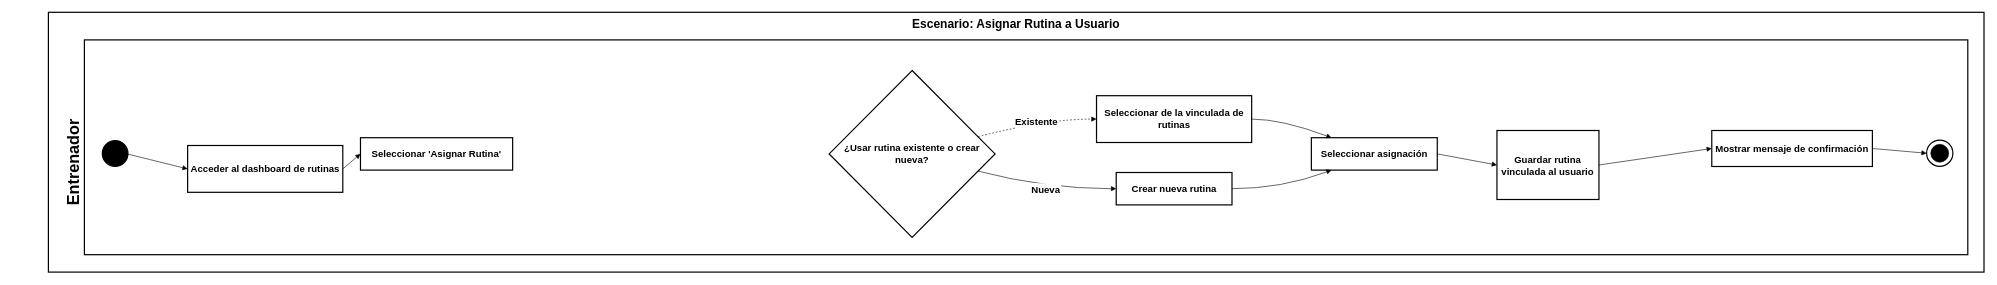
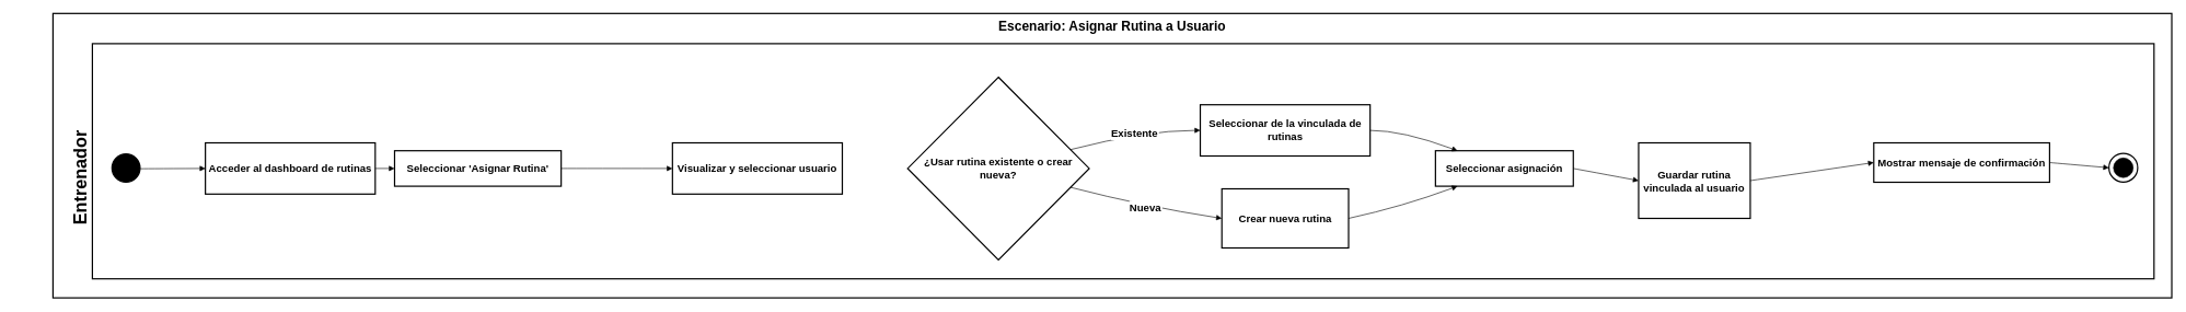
  <mxCell id="0" />
  <mxCell id="1" parent="0" />
  <mxCell id="2" value="Escenario: Asignar Rutina a Usuario" style="whiteSpace=wrap;strokeWidth=2;verticalAlign=top;fontSize=20;fontStyle=1" parent="1" vertex="1"><mxGeometry x="80" y="20" width="3226" height="433" as="geometry" /></mxCell>
  <mxCell id="3" value="" style="whiteSpace=wrap;strokeWidth=2;verticalAlign=top;" parent="2" vertex="1"><mxGeometry x="60" y="46" width="3139" height="358" as="geometry" /></mxCell>
  <mxCell id="4" value="" style="ellipse;aspect=fixed;strokeWidth=2;whiteSpace=wrap;fillColor=#000000;" parent="3" vertex="1"><mxGeometry x="29.838" y="168" width="42.768" height="42.768" as="geometry" /></mxCell>
- <mxCell id="5" value="Acceder al dashboard de rutinas" style="whiteSpace=wrap;strokeWidth=2;fontSize=16;fontStyle=1" parent="3" vertex="1"><mxGeometry x="172.068" y="176" width="258.599" height="78" as="geometry" /></mxCell>
+ <mxCell id="5" value="Acceder al dashboard de rutinas" style="whiteSpace=wrap;strokeWidth=2;fontSize=16;fontStyle=1" parent="3" vertex="1"><mxGeometry x="172.068" y="151" width="258.599" height="78" as="geometry" /></mxCell>
  <mxCell id="6" value="Seleccionar 'Asignar Rutina'" style="whiteSpace=wrap;strokeWidth=2;fontSize=16;fontStyle=1" parent="3" vertex="1"><mxGeometry x="460.129" y="163" width="253.626" height="54" as="geometry" /></mxCell>
+ <mxCell id="7" value="Visualizar y seleccionar usuario" style="whiteSpace=wrap;strokeWidth=2;fontSize=16;fontStyle=1" parent="3" vertex="1"><mxGeometry x="883.217" y="151" width="258.599" height="78" as="geometry" /></mxCell>
  <mxCell id="8" value="¿Usar rutina existente o crear nueva?" style="rhombus;strokeWidth=2;whiteSpace=wrap;fontSize=16;fontStyle=1" parent="3" vertex="1"><mxGeometry x="1241.278" y="51" width="276.503" height="278" as="geometry" /></mxCell>
  <mxCell id="9" value="Seleccionar de la vinculada de rutinas" style="whiteSpace=wrap;strokeWidth=2;fontSize=16;fontStyle=1" parent="3" vertex="1"><mxGeometry x="1686.864" y="93" width="258.599" height="78" as="geometry" /></mxCell>
- <mxCell id="10" value="Crear nueva rutina" style="whiteSpace=wrap;strokeWidth=2;fontSize=16;fontStyle=1" parent="3" vertex="1"><mxGeometry x="1719.687" y="221" width="192.955" height="54" as="geometry" /></mxCell>
+ <mxCell id="10" value="Crear nueva rutina" style="whiteSpace=wrap;strokeWidth=2;fontSize=16;fontStyle=1" parent="3" vertex="1"><mxGeometry x="1719.687" y="221" width="192.955" height="90" as="geometry" /></mxCell>
  <mxCell id="11" value="Seleccionar asignación" style="whiteSpace=wrap;strokeWidth=2;fontSize=16;fontStyle=1" parent="3" vertex="1"><mxGeometry x="2044.925" y="163" width="209.863" height="54" as="geometry" /></mxCell>
  <mxCell id="12" value="Guardar rutina vinculada al usuario" style="whiteSpace=wrap;strokeWidth=2;fontSize=16;fontStyle=1" parent="3" vertex="1"><mxGeometry x="2354.25" y="151" width="170" height="115" as="geometry" /></mxCell>
  <mxCell id="13" value="Mostrar mensaje de confirmación" style="whiteSpace=wrap;strokeWidth=2;fontSize=16;fontStyle=1" parent="3" vertex="1"><mxGeometry x="2712.31" y="151" width="267.69" height="60" as="geometry" /></mxCell>
  <mxCell id="14" value="" style="ellipse;aspect=fixed;strokeWidth=2;whiteSpace=wrap;" parent="3" vertex="1"><mxGeometry x="3070.372" y="167" width="43.763" height="43.763" as="geometry" /></mxCell>
  <mxCell id="15" value="" style="curved=1;startArrow=none;endArrow=block;exitX=1;exitY=0.53;entryX=0;entryY=0.5;rounded=0;" parent="3" source="4" target="5" edge="1"><mxGeometry relative="1" as="geometry"><Array as="points" /></mxGeometry></mxCell>
  <mxCell id="16" value="" style="curved=1;startArrow=none;endArrow=block;exitX=1;exitY=0.5;entryX=0;entryY=0.5;rounded=0;" parent="3" source="5" target="6" edge="1"><mxGeometry relative="1" as="geometry"><Array as="points" /></mxGeometry></mxCell>
- <mxCell id="18" value="Existente" style="curved=1;startArrow=none;endArrow=block;exitX=1;exitY=0.37;entryX=0;entryY=0.5;rounded=0;fontSize=16;fontStyle=1;dashed=1;" parent="3" source="8" target="9" edge="1"><mxGeometry relative="1" as="geometry"><Array as="points"><mxPoint x="1602.322" y="132" /></Array></mxGeometry></mxCell>
+ <mxCell id="17" value="" style="curved=1;startArrow=none;endArrow=block;exitX=1;exitY=0.5;entryX=0;entryY=0.5;rounded=0;" parent="3" source="6" target="7" edge="1"><mxGeometry relative="1" as="geometry"><Array as="points" /></mxGeometry></mxCell>
+ <mxCell id="18" value="Existente" style="curved=1;startArrow=none;endArrow=block;exitX=1;exitY=0.37;entryX=0;entryY=0.5;rounded=0;fontSize=16;fontStyle=1" parent="3" source="8" target="9" edge="1"><mxGeometry relative="1" as="geometry"><Array as="points"><mxPoint x="1602.322" y="132" /></Array></mxGeometry></mxCell>
  <mxCell id="19" value="Nueva" style="curved=1;startArrow=none;endArrow=block;exitX=1;exitY=0.63;entryX=0;entryY=0.5;rounded=0;fontSize=16;fontStyle=1" parent="3" source="8" target="10" edge="1"><mxGeometry relative="1" as="geometry"><Array as="points"><mxPoint x="1602.322" y="248" /></Array></mxGeometry></mxCell>
  <mxCell id="20" value="" style="curved=1;startArrow=none;endArrow=block;exitX=1;exitY=0.5;entryX=0.16;entryY=0;rounded=0;" parent="3" source="9" target="11" edge="1"><mxGeometry relative="1" as="geometry"><Array as="points"><mxPoint x="1995.195" y="132" /></Array></mxGeometry></mxCell>
  <mxCell id="21" value="" style="curved=1;startArrow=none;endArrow=block;exitX=1;exitY=0.5;entryX=0.16;entryY=1;rounded=0;" parent="3" source="10" target="11" edge="1"><mxGeometry relative="1" as="geometry"><Array as="points"><mxPoint x="1995.195" y="248" /></Array></mxGeometry></mxCell>
  <mxCell id="22" value="" style="curved=1;startArrow=none;endArrow=block;exitX=1;exitY=0.5;entryX=0;entryY=0.5;rounded=0;" parent="3" source="11" target="12" edge="1"><mxGeometry relative="1" as="geometry"><Array as="points" /></mxGeometry></mxCell>
  <mxCell id="23" value="" style="curved=1;startArrow=none;endArrow=block;exitX=1;exitY=0.5;entryX=0;entryY=0.5;rounded=0;" parent="3" source="12" target="13" edge="1"><mxGeometry relative="1" as="geometry"><Array as="points" /></mxGeometry></mxCell>
  <mxCell id="24" value="" style="curved=1;startArrow=none;endArrow=block;exitX=1;exitY=0.5;entryX=-0.01;entryY=0.52;rounded=0;" parent="3" source="13" target="14" edge="1"><mxGeometry relative="1" as="geometry"><Array as="points" /></mxGeometry></mxCell>
  <mxCell id="25" value="" style="ellipse;whiteSpace=wrap;html=1;aspect=fixed;gradientColor=none;fillColor=#000000;" parent="3" vertex="1"><mxGeometry x="3077.334" y="174" width="29.838" height="29.838" as="geometry" /></mxCell>
  <mxCell id="26" value="&lt;font style=&quot;font-size: 27px;&quot;&gt;&lt;b&gt;Entrenador&lt;/b&gt;&lt;/font&gt;" style="text;html=1;align=center;verticalAlign=middle;whiteSpace=wrap;rounded=0;rotation=-90;" parent="2" vertex="1"><mxGeometry x="-60.0" y="220" width="205" height="60" as="geometry" /></mxCell>
